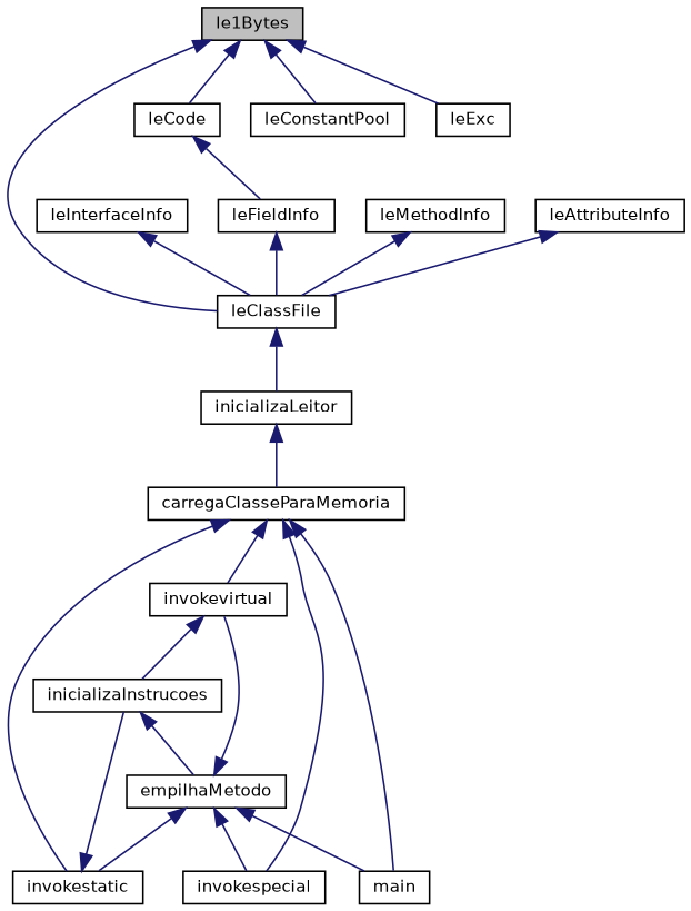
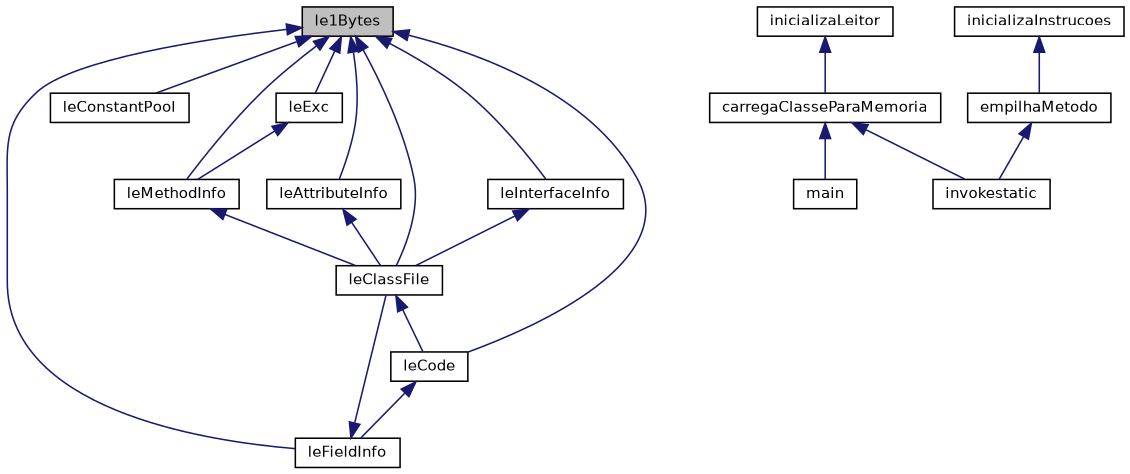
  digraph {
    rankdir=TB
    node [color=black fillcolor=white fontname=Helvetica fontsize=10 shape=record style=filled]
    edge [color=midnightblue dir=back fontname=Helvetica fontsize=10 labelfontname=Helvetica labelfontsize=10 style=solid]
    n1 [fillcolor=grey75 fontcolor=black height=0.2 label=le1Bytes width=0.4]
    n2 [height=0.2 label=leClassFile width=0.4]
    n3 [height=0.2 label=leConstantPool width=0.4]
    n4 [height=0.2 label=leInterfaceInfo width=0.4]
    n5 [height=0.2 label=leFieldInfo width=0.4]
    n6 [height=0.2 label=leMethodInfo width=0.4]
    n7 [height=0.2 label=leAttributeInfo width=0.4]
    n8 [height=0.2 label=leExc width=0.4]
    n9 [height=0.2 label=leCode width=0.4]
    n10 [height=0.2 label=inicializaLeitor width=0.4]
    n11 [height=0.2 label=carregaClasseParaMemoria width=0.4]
-   n12 [height=0.2 label=invokevirtual width=0.4]
-   n13 [height=0.2 label=invokespecial width=0.4]
    n14 [height=0.2 label=invokestatic width=0.4]
    n15 [height=0.2 label=main width=0.4]
    n16 [height=0.2 label=inicializaInstrucoes width=0.4]
    n17 [height=0.2 label=empilhaMetodo width=0.4]
    n1 -> n2
    n1 -> n3
+   n1 -> n4
+   n1 -> n5
+   n1 -> n6
+   n1 -> n7
    n1 -> n8
    n1 -> n9
-   n2 -> n10
+   n2 -> n9
    n4 -> n2
    n5 -> n2
    n6 -> n2
    n7 -> n2
+   n8 -> n6
    n9 -> n5
    n10 -> n11
-   n11 -> n12
-   n11 -> n13
    n11 -> n14
    n11 -> n15
-   n12 -> n16
-   n14 -> n16
    n16 -> n17
-   n17 -> n12
-   n17 -> n13
    n17 -> n14
-   n17 -> n15
  }
